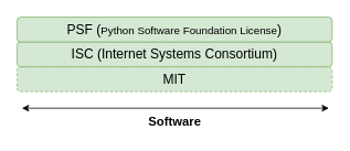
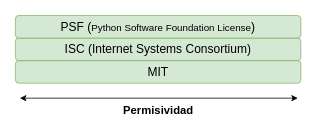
  <mxCell id="0" />
  <mxCell id="1" parent="0" />
- <mxCell id="2" value="MIT" style="rounded=1;whiteSpace=wrap;html=1;fontSize=16;fillColor=#d5e8d4;strokeColor=#82b366;dashed=1;" parent="1" vertex="1"><mxGeometry x="20" y="80" width="380" height="30" as="geometry" /></mxCell>
+ <mxCell id="2" value="MIT" style="rounded=1;whiteSpace=wrap;html=1;fontSize=16;fillColor=#d5e8d4;strokeColor=#82b366;" parent="1" vertex="1"><mxGeometry x="20" y="80" width="380" height="30" as="geometry" /></mxCell>
  <mxCell id="3" value="ISC (Internet Systems Consortium)" style="rounded=1;whiteSpace=wrap;html=1;fontSize=16;fillColor=#d5e8d4;strokeColor=#82b366;" parent="1" vertex="1"><mxGeometry x="20" y="50" width="380" height="30" as="geometry" /></mxCell>
  <mxCell id="4" value="PSF (&lt;font style=&quot;font-size: 13px;&quot;&gt;Python Software Foundation License&lt;/font&gt;)" style="rounded=1;whiteSpace=wrap;html=1;fontSize=16;fillColor=#d5e8d4;strokeColor=#82b366;" parent="1" vertex="1"><mxGeometry x="20" y="20" width="380" height="30" as="geometry" /></mxCell>
  <mxCell id="5" value="" style="endArrow=classic;startArrow=classic;html=1;rounded=0;" parent="1" edge="1"><mxGeometry width="50" height="50" relative="1" as="geometry"><mxPoint x="26" y="130" as="sourcePoint" /><mxPoint x="396" y="130" as="targetPoint" /></mxGeometry></mxCell>
- <mxCell id="6" value="Software" style="text;html=1;align=center;verticalAlign=middle;resizable=0;points=[];autosize=1;strokeColor=none;fillColor=none;fontStyle=1;fontSize=15;" parent="1" vertex="1"><mxGeometry x="150" y="130" width="120" height="30" as="geometry" /></mxCell>
+ <mxCell id="6" value="Permisividad" style="text;html=1;align=center;verticalAlign=middle;resizable=0;points=[];autosize=1;strokeColor=none;fillColor=none;fontStyle=1;fontSize=15;" parent="1" vertex="1"><mxGeometry x="150" y="130" width="120" height="30" as="geometry" /></mxCell>
